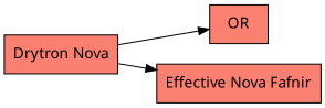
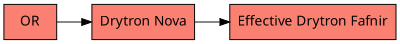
  digraph {
    rankdir=LR
    splines=spline
    node [fillcolor=salmon fontname=Sans shape=record style=filled]
    n1 [label=OR]
    n2 [label="Drytron Nova"]
-   n3 [label="Effective Nova Fafnir"]
-   n2 -> n1
+   n3 [label="Effective Drytron Fafnir"]
+   n1 -> n2
    n2 -> n3
  }
